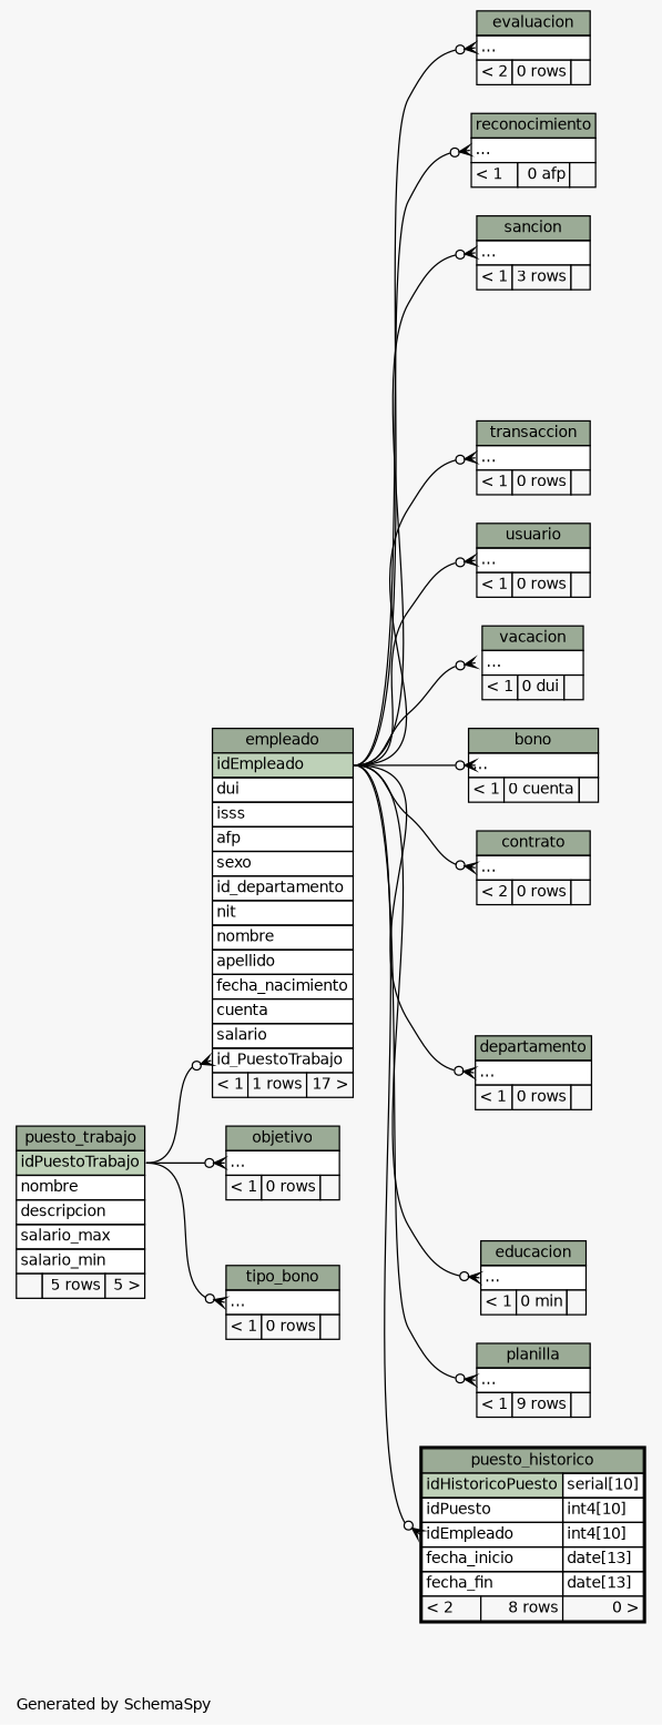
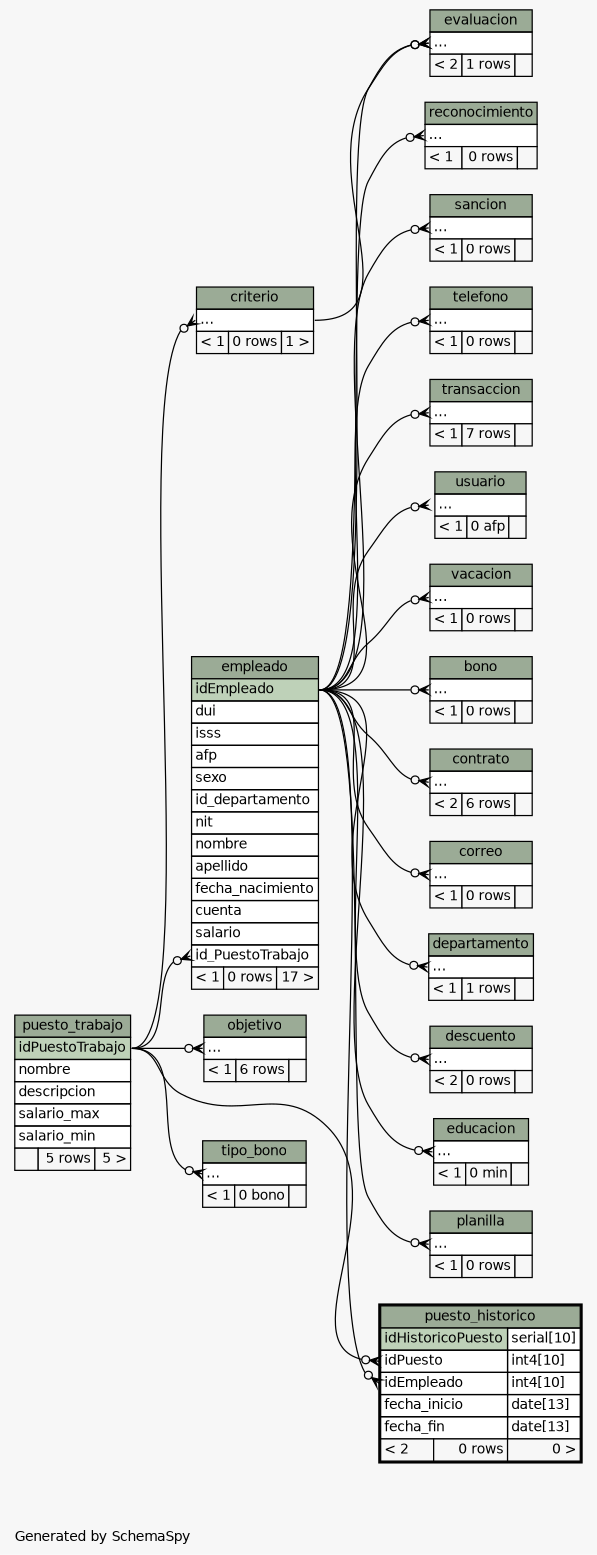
  digraph {
    bgcolor="#f7f7f7"
    fontname=Helvetica
    fontsize=11
    label="\nGenerated by SchemaSpy"
    labeljust=l
    nodesep=0.18
    rankdir=RL
    ranksep=0.46
    node [fontname=Helvetica fontsize=11 shape=plaintext]
    edge [arrowhead=none arrowsize=0.8 arrowtail=crowodot dir=back headport="idEmpleado:e" tailport="elipses:w"]
-   n1 [label=<     <TABLE BORDER="0" CELLBORDER="1" CELLSPACING="0" BGCOLOR="#ffffff">       <TR><TD COLSPAN="3" BGCOLOR="#9bab96" ALIGN="CENTER">bono</TD></TR>       <TR><TD PORT="elipses" COLSPAN="3" ALIGN="LEFT">...</TD></TR>       <TR><TD ALIGN="LEFT" BGCOLOR="#f7f7f7">&lt; 1</TD><TD ALIGN="RIGHT" BGCOLOR="#f7f7f7">0 cuenta</TD><TD ALIGN="RIGHT" BGCOLOR="#f7f7f7">  </TD></TR>     </TABLE>>]
-   n2 [label=<     <TABLE BORDER="0" CELLBORDER="1" CELLSPACING="0" BGCOLOR="#ffffff">       <TR><TD COLSPAN="3" BGCOLOR="#9bab96" ALIGN="CENTER">empleado</TD></TR>       <TR><TD PORT="idEmpleado" COLSPAN="3" BGCOLOR="#bed1b8" ALIGN="LEFT">idEmpleado</TD></TR>       <TR><TD PORT="dui" COLSPAN="3" ALIGN="LEFT">dui</TD></TR>       <TR><TD PORT="isss" COLSPAN="3" ALIGN="LEFT">isss</TD></TR>       <TR><TD PORT="afp" COLSPAN="3" ALIGN="LEFT">afp</TD></TR>       <TR><TD PORT="sexo" COLSPAN="3" ALIGN="LEFT">sexo</TD></TR>       <TR><TD PORT="id_departamento" COLSPAN="3" ALIGN="LEFT">id_departamento</TD></TR>       <TR><TD PORT="nit" COLSPAN="3" ALIGN="LEFT">nit</TD></TR>       <TR><TD PORT="nombre" COLSPAN="3" ALIGN="LEFT">nombre</TD></TR>       <TR><TD PORT="apellido" COLSPAN="3" ALIGN="LEFT">apellido</TD></TR>       <TR><TD PORT="fecha_nacimiento" COLSPAN="3" ALIGN="LEFT">fecha_nacimiento</TD></TR>       <TR><TD PORT="cuenta" COLSPAN="3" ALIGN="LEFT">cuenta</TD></TR>       <TR><TD PORT="salario" COLSPAN="3" ALIGN="LEFT">salario</TD></TR>       <TR><TD PORT="id_PuestoTrabajo" COLSPAN="3" ALIGN="LEFT">id_PuestoTrabajo</TD></TR>       <TR><TD ALIGN="LEFT" BGCOLOR="#f7f7f7">&lt; 1</TD><TD ALIGN="RIGHT" BGCOLOR="#f7f7f7">1 rows</TD><TD ALIGN="RIGHT" BGCOLOR="#f7f7f7">17 &gt;</TD></TR>     </TABLE>>]
+   n1 [label=<     <TABLE BORDER="0" CELLBORDER="1" CELLSPACING="0" BGCOLOR="#ffffff">       <TR><TD COLSPAN="3" BGCOLOR="#9bab96" ALIGN="CENTER">bono</TD></TR>       <TR><TD PORT="elipses" COLSPAN="3" ALIGN="LEFT">...</TD></TR>       <TR><TD ALIGN="LEFT" BGCOLOR="#f7f7f7">&lt; 1</TD><TD ALIGN="RIGHT" BGCOLOR="#f7f7f7">0 rows</TD><TD ALIGN="RIGHT" BGCOLOR="#f7f7f7">  </TD></TR>     </TABLE>>]
+   n2 [label=<     <TABLE BORDER="0" CELLBORDER="1" CELLSPACING="0" BGCOLOR="#ffffff">       <TR><TD COLSPAN="3" BGCOLOR="#9bab96" ALIGN="CENTER">empleado</TD></TR>       <TR><TD PORT="idEmpleado" COLSPAN="3" BGCOLOR="#bed1b8" ALIGN="LEFT">idEmpleado</TD></TR>       <TR><TD PORT="dui" COLSPAN="3" ALIGN="LEFT">dui</TD></TR>       <TR><TD PORT="isss" COLSPAN="3" ALIGN="LEFT">isss</TD></TR>       <TR><TD PORT="afp" COLSPAN="3" ALIGN="LEFT">afp</TD></TR>       <TR><TD PORT="sexo" COLSPAN="3" ALIGN="LEFT">sexo</TD></TR>       <TR><TD PORT="id_departamento" COLSPAN="3" ALIGN="LEFT">id_departamento</TD></TR>       <TR><TD PORT="nit" COLSPAN="3" ALIGN="LEFT">nit</TD></TR>       <TR><TD PORT="nombre" COLSPAN="3" ALIGN="LEFT">nombre</TD></TR>       <TR><TD PORT="apellido" COLSPAN="3" ALIGN="LEFT">apellido</TD></TR>       <TR><TD PORT="fecha_nacimiento" COLSPAN="3" ALIGN="LEFT">fecha_nacimiento</TD></TR>       <TR><TD PORT="cuenta" COLSPAN="3" ALIGN="LEFT">cuenta</TD></TR>       <TR><TD PORT="salario" COLSPAN="3" ALIGN="LEFT">salario</TD></TR>       <TR><TD PORT="id_PuestoTrabajo" COLSPAN="3" ALIGN="LEFT">id_PuestoTrabajo</TD></TR>       <TR><TD ALIGN="LEFT" BGCOLOR="#f7f7f7">&lt; 1</TD><TD ALIGN="RIGHT" BGCOLOR="#f7f7f7">0 rows</TD><TD ALIGN="RIGHT" BGCOLOR="#f7f7f7">17 &gt;</TD></TR>     </TABLE>>]
    n3 [label=<     <TABLE BORDER="0" CELLBORDER="1" CELLSPACING="0" BGCOLOR="#ffffff">       <TR><TD COLSPAN="3" BGCOLOR="#9bab96" ALIGN="CENTER">puesto_trabajo</TD></TR>       <TR><TD PORT="idPuestoTrabajo" COLSPAN="3" BGCOLOR="#bed1b8" ALIGN="LEFT">idPuestoTrabajo</TD></TR>       <TR><TD PORT="nombre" COLSPAN="3" ALIGN="LEFT">nombre</TD></TR>       <TR><TD PORT="descripcion" COLSPAN="3" ALIGN="LEFT">descripcion</TD></TR>       <TR><TD PORT="salario_max" COLSPAN="3" ALIGN="LEFT">salario_max</TD></TR>       <TR><TD PORT="salario_min" COLSPAN="3" ALIGN="LEFT">salario_min</TD></TR>       <TR><TD ALIGN="LEFT" BGCOLOR="#f7f7f7">  </TD><TD ALIGN="RIGHT" BGCOLOR="#f7f7f7">5 rows</TD><TD ALIGN="RIGHT" BGCOLOR="#f7f7f7">5 &gt;</TD></TR>     </TABLE>>]
-   n4 [label=<     <TABLE BORDER="0" CELLBORDER="1" CELLSPACING="0" BGCOLOR="#ffffff">       <TR><TD COLSPAN="3" BGCOLOR="#9bab96" ALIGN="CENTER">contrato</TD></TR>       <TR><TD PORT="elipses" COLSPAN="3" ALIGN="LEFT">...</TD></TR>       <TR><TD ALIGN="LEFT" BGCOLOR="#f7f7f7">&lt; 2</TD><TD ALIGN="RIGHT" BGCOLOR="#f7f7f7">0 rows</TD><TD ALIGN="RIGHT" BGCOLOR="#f7f7f7">  </TD></TR>     </TABLE>>]
-   n7 [label=<     <TABLE BORDER="0" CELLBORDER="1" CELLSPACING="0" BGCOLOR="#ffffff">       <TR><TD COLSPAN="3" BGCOLOR="#9bab96" ALIGN="CENTER">departamento</TD></TR>       <TR><TD PORT="elipses" COLSPAN="3" ALIGN="LEFT">...</TD></TR>       <TR><TD ALIGN="LEFT" BGCOLOR="#f7f7f7">&lt; 1</TD><TD ALIGN="RIGHT" BGCOLOR="#f7f7f7">0 rows</TD><TD ALIGN="RIGHT" BGCOLOR="#f7f7f7">  </TD></TR>     </TABLE>>]
+   n4 [label=<     <TABLE BORDER="0" CELLBORDER="1" CELLSPACING="0" BGCOLOR="#ffffff">       <TR><TD COLSPAN="3" BGCOLOR="#9bab96" ALIGN="CENTER">contrato</TD></TR>       <TR><TD PORT="elipses" COLSPAN="3" ALIGN="LEFT">...</TD></TR>       <TR><TD ALIGN="LEFT" BGCOLOR="#f7f7f7">&lt; 2</TD><TD ALIGN="RIGHT" BGCOLOR="#f7f7f7">6 rows</TD><TD ALIGN="RIGHT" BGCOLOR="#f7f7f7">  </TD></TR>     </TABLE>>]
+   n5 [label=<     <TABLE BORDER="0" CELLBORDER="1" CELLSPACING="0" BGCOLOR="#ffffff">       <TR><TD COLSPAN="3" BGCOLOR="#9bab96" ALIGN="CENTER">correo</TD></TR>       <TR><TD PORT="elipses" COLSPAN="3" ALIGN="LEFT">...</TD></TR>       <TR><TD ALIGN="LEFT" BGCOLOR="#f7f7f7">&lt; 1</TD><TD ALIGN="RIGHT" BGCOLOR="#f7f7f7">0 rows</TD><TD ALIGN="RIGHT" BGCOLOR="#f7f7f7">  </TD></TR>     </TABLE>>]
+   n6 [label=<     <TABLE BORDER="0" CELLBORDER="1" CELLSPACING="0" BGCOLOR="#ffffff">       <TR><TD COLSPAN="3" BGCOLOR="#9bab96" ALIGN="CENTER">criterio</TD></TR>       <TR><TD PORT="elipses" COLSPAN="3" ALIGN="LEFT">...</TD></TR>       <TR><TD ALIGN="LEFT" BGCOLOR="#f7f7f7">&lt; 1</TD><TD ALIGN="RIGHT" BGCOLOR="#f7f7f7">0 rows</TD><TD ALIGN="RIGHT" BGCOLOR="#f7f7f7">1 &gt;</TD></TR>     </TABLE>>]
+   n7 [label=<     <TABLE BORDER="0" CELLBORDER="1" CELLSPACING="0" BGCOLOR="#ffffff">       <TR><TD COLSPAN="3" BGCOLOR="#9bab96" ALIGN="CENTER">departamento</TD></TR>       <TR><TD PORT="elipses" COLSPAN="3" ALIGN="LEFT">...</TD></TR>       <TR><TD ALIGN="LEFT" BGCOLOR="#f7f7f7">&lt; 1</TD><TD ALIGN="RIGHT" BGCOLOR="#f7f7f7">1 rows</TD><TD ALIGN="RIGHT" BGCOLOR="#f7f7f7">  </TD></TR>     </TABLE>>]
+   n8 [label=<     <TABLE BORDER="0" CELLBORDER="1" CELLSPACING="0" BGCOLOR="#ffffff">       <TR><TD COLSPAN="3" BGCOLOR="#9bab96" ALIGN="CENTER">descuento</TD></TR>       <TR><TD PORT="elipses" COLSPAN="3" ALIGN="LEFT">...</TD></TR>       <TR><TD ALIGN="LEFT" BGCOLOR="#f7f7f7">&lt; 2</TD><TD ALIGN="RIGHT" BGCOLOR="#f7f7f7">0 rows</TD><TD ALIGN="RIGHT" BGCOLOR="#f7f7f7">  </TD></TR>     </TABLE>>]
    n9 [label=<     <TABLE BORDER="0" CELLBORDER="1" CELLSPACING="0" BGCOLOR="#ffffff">       <TR><TD COLSPAN="3" BGCOLOR="#9bab96" ALIGN="CENTER">educacion</TD></TR>       <TR><TD PORT="elipses" COLSPAN="3" ALIGN="LEFT">...</TD></TR>       <TR><TD ALIGN="LEFT" BGCOLOR="#f7f7f7">&lt; 1</TD><TD ALIGN="RIGHT" BGCOLOR="#f7f7f7">0 min</TD><TD ALIGN="RIGHT" BGCOLOR="#f7f7f7">  </TD></TR>     </TABLE>>]
-   n10 [label=<     <TABLE BORDER="0" CELLBORDER="1" CELLSPACING="0" BGCOLOR="#ffffff">       <TR><TD COLSPAN="3" BGCOLOR="#9bab96" ALIGN="CENTER">evaluacion</TD></TR>       <TR><TD PORT="elipses" COLSPAN="3" ALIGN="LEFT">...</TD></TR>       <TR><TD ALIGN="LEFT" BGCOLOR="#f7f7f7">&lt; 2</TD><TD ALIGN="RIGHT" BGCOLOR="#f7f7f7">0 rows</TD><TD ALIGN="RIGHT" BGCOLOR="#f7f7f7">  </TD></TR>     </TABLE>>]
-   n11 [label=<     <TABLE BORDER="0" CELLBORDER="1" CELLSPACING="0" BGCOLOR="#ffffff">       <TR><TD COLSPAN="3" BGCOLOR="#9bab96" ALIGN="CENTER">objetivo</TD></TR>       <TR><TD PORT="elipses" COLSPAN="3" ALIGN="LEFT">...</TD></TR>       <TR><TD ALIGN="LEFT" BGCOLOR="#f7f7f7">&lt; 1</TD><TD ALIGN="RIGHT" BGCOLOR="#f7f7f7">0 rows</TD><TD ALIGN="RIGHT" BGCOLOR="#f7f7f7">  </TD></TR>     </TABLE>>]
-   n12 [label=<     <TABLE BORDER="0" CELLBORDER="1" CELLSPACING="0" BGCOLOR="#ffffff">       <TR><TD COLSPAN="3" BGCOLOR="#9bab96" ALIGN="CENTER">planilla</TD></TR>       <TR><TD PORT="elipses" COLSPAN="3" ALIGN="LEFT">...</TD></TR>       <TR><TD ALIGN="LEFT" BGCOLOR="#f7f7f7">&lt; 1</TD><TD ALIGN="RIGHT" BGCOLOR="#f7f7f7">9 rows</TD><TD ALIGN="RIGHT" BGCOLOR="#f7f7f7">  </TD></TR>     </TABLE>>]
-   n13 [label=<     <TABLE BORDER="2" CELLBORDER="1" CELLSPACING="0" BGCOLOR="#ffffff">       <TR><TD COLSPAN="3" BGCOLOR="#9bab96" ALIGN="CENTER">puesto_historico</TD></TR>       <TR><TD PORT="idHistoricoPuesto" COLSPAN="2" BGCOLOR="#bed1b8" ALIGN="LEFT">idHistoricoPuesto</TD><TD PORT="idHistoricoPuesto.type" ALIGN="LEFT">serial[10]</TD></TR>       <TR><TD PORT="idPuesto" COLSPAN="2" ALIGN="LEFT">idPuesto</TD><TD PORT="idPuesto.type" ALIGN="LEFT">int4[10]</TD></TR>       <TR><TD PORT="idEmpleado" COLSPAN="2" ALIGN="LEFT">idEmpleado</TD><TD PORT="idEmpleado.type" ALIGN="LEFT">int4[10]</TD></TR>       <TR><TD PORT="fecha_inicio" COLSPAN="2" ALIGN="LEFT">fecha_inicio</TD><TD PORT="fecha_inicio.type" ALIGN="LEFT">date[13]</TD></TR>       <TR><TD PORT="fecha_fin" COLSPAN="2" ALIGN="LEFT">fecha_fin</TD><TD PORT="fecha_fin.type" ALIGN="LEFT">date[13]</TD></TR>       <TR><TD ALIGN="LEFT" BGCOLOR="#f7f7f7">&lt; 2</TD><TD ALIGN="RIGHT" BGCOLOR="#f7f7f7">8 rows</TD><TD ALIGN="RIGHT" BGCOLOR="#f7f7f7">0 &gt;</TD></TR>     </TABLE>>]
-   n14 [label=<     <TABLE BORDER="0" CELLBORDER="1" CELLSPACING="0" BGCOLOR="#ffffff">       <TR><TD COLSPAN="3" BGCOLOR="#9bab96" ALIGN="CENTER">reconocimiento</TD></TR>       <TR><TD PORT="elipses" COLSPAN="3" ALIGN="LEFT">...</TD></TR>       <TR><TD ALIGN="LEFT" BGCOLOR="#f7f7f7">&lt; 1</TD><TD ALIGN="RIGHT" BGCOLOR="#f7f7f7">0 afp</TD><TD ALIGN="RIGHT" BGCOLOR="#f7f7f7">  </TD></TR>     </TABLE>>]
-   n15 [label=<     <TABLE BORDER="0" CELLBORDER="1" CELLSPACING="0" BGCOLOR="#ffffff">       <TR><TD COLSPAN="3" BGCOLOR="#9bab96" ALIGN="CENTER">sancion</TD></TR>       <TR><TD PORT="elipses" COLSPAN="3" ALIGN="LEFT">...</TD></TR>       <TR><TD ALIGN="LEFT" BGCOLOR="#f7f7f7">&lt; 1</TD><TD ALIGN="RIGHT" BGCOLOR="#f7f7f7">3 rows</TD><TD ALIGN="RIGHT" BGCOLOR="#f7f7f7">  </TD></TR>     </TABLE>>]
-   n17 [label=<     <TABLE BORDER="0" CELLBORDER="1" CELLSPACING="0" BGCOLOR="#ffffff">       <TR><TD COLSPAN="3" BGCOLOR="#9bab96" ALIGN="CENTER">tipo_bono</TD></TR>       <TR><TD PORT="elipses" COLSPAN="3" ALIGN="LEFT">...</TD></TR>       <TR><TD ALIGN="LEFT" BGCOLOR="#f7f7f7">&lt; 1</TD><TD ALIGN="RIGHT" BGCOLOR="#f7f7f7">0 rows</TD><TD ALIGN="RIGHT" BGCOLOR="#f7f7f7">  </TD></TR>     </TABLE>>]
-   n18 [label=<     <TABLE BORDER="0" CELLBORDER="1" CELLSPACING="0" BGCOLOR="#ffffff">       <TR><TD COLSPAN="3" BGCOLOR="#9bab96" ALIGN="CENTER">transaccion</TD></TR>       <TR><TD PORT="elipses" COLSPAN="3" ALIGN="LEFT">...</TD></TR>       <TR><TD ALIGN="LEFT" BGCOLOR="#f7f7f7">&lt; 1</TD><TD ALIGN="RIGHT" BGCOLOR="#f7f7f7">0 rows</TD><TD ALIGN="RIGHT" BGCOLOR="#f7f7f7">  </TD></TR>     </TABLE>>]
-   n19 [label=<     <TABLE BORDER="0" CELLBORDER="1" CELLSPACING="0" BGCOLOR="#ffffff">       <TR><TD COLSPAN="3" BGCOLOR="#9bab96" ALIGN="CENTER">usuario</TD></TR>       <TR><TD PORT="elipses" COLSPAN="3" ALIGN="LEFT">...</TD></TR>       <TR><TD ALIGN="LEFT" BGCOLOR="#f7f7f7">&lt; 1</TD><TD ALIGN="RIGHT" BGCOLOR="#f7f7f7">0 rows</TD><TD ALIGN="RIGHT" BGCOLOR="#f7f7f7">  </TD></TR>     </TABLE>>]
-   n20 [label=<     <TABLE BORDER="0" CELLBORDER="1" CELLSPACING="0" BGCOLOR="#ffffff">       <TR><TD COLSPAN="3" BGCOLOR="#9bab96" ALIGN="CENTER">vacacion</TD></TR>       <TR><TD PORT="elipses" COLSPAN="3" ALIGN="LEFT">...</TD></TR>       <TR><TD ALIGN="LEFT" BGCOLOR="#f7f7f7">&lt; 1</TD><TD ALIGN="RIGHT" BGCOLOR="#f7f7f7">0 dui</TD><TD ALIGN="RIGHT" BGCOLOR="#f7f7f7">  </TD></TR>     </TABLE>>]
+   n10 [label=<     <TABLE BORDER="0" CELLBORDER="1" CELLSPACING="0" BGCOLOR="#ffffff">       <TR><TD COLSPAN="3" BGCOLOR="#9bab96" ALIGN="CENTER">evaluacion</TD></TR>       <TR><TD PORT="elipses" COLSPAN="3" ALIGN="LEFT">...</TD></TR>       <TR><TD ALIGN="LEFT" BGCOLOR="#f7f7f7">&lt; 2</TD><TD ALIGN="RIGHT" BGCOLOR="#f7f7f7">1 rows</TD><TD ALIGN="RIGHT" BGCOLOR="#f7f7f7">  </TD></TR>     </TABLE>>]
+   n11 [label=<     <TABLE BORDER="0" CELLBORDER="1" CELLSPACING="0" BGCOLOR="#ffffff">       <TR><TD COLSPAN="3" BGCOLOR="#9bab96" ALIGN="CENTER">objetivo</TD></TR>       <TR><TD PORT="elipses" COLSPAN="3" ALIGN="LEFT">...</TD></TR>       <TR><TD ALIGN="LEFT" BGCOLOR="#f7f7f7">&lt; 1</TD><TD ALIGN="RIGHT" BGCOLOR="#f7f7f7">6 rows</TD><TD ALIGN="RIGHT" BGCOLOR="#f7f7f7">  </TD></TR>     </TABLE>>]
+   n12 [label=<     <TABLE BORDER="0" CELLBORDER="1" CELLSPACING="0" BGCOLOR="#ffffff">       <TR><TD COLSPAN="3" BGCOLOR="#9bab96" ALIGN="CENTER">planilla</TD></TR>       <TR><TD PORT="elipses" COLSPAN="3" ALIGN="LEFT">...</TD></TR>       <TR><TD ALIGN="LEFT" BGCOLOR="#f7f7f7">&lt; 1</TD><TD ALIGN="RIGHT" BGCOLOR="#f7f7f7">0 rows</TD><TD ALIGN="RIGHT" BGCOLOR="#f7f7f7">  </TD></TR>     </TABLE>>]
+   n13 [label=<     <TABLE BORDER="2" CELLBORDER="1" CELLSPACING="0" BGCOLOR="#ffffff">       <TR><TD COLSPAN="3" BGCOLOR="#9bab96" ALIGN="CENTER">puesto_historico</TD></TR>       <TR><TD PORT="idHistoricoPuesto" COLSPAN="2" BGCOLOR="#bed1b8" ALIGN="LEFT">idHistoricoPuesto</TD><TD PORT="idHistoricoPuesto.type" ALIGN="LEFT">serial[10]</TD></TR>       <TR><TD PORT="idPuesto" COLSPAN="2" ALIGN="LEFT">idPuesto</TD><TD PORT="idPuesto.type" ALIGN="LEFT">int4[10]</TD></TR>       <TR><TD PORT="idEmpleado" COLSPAN="2" ALIGN="LEFT">idEmpleado</TD><TD PORT="idEmpleado.type" ALIGN="LEFT">int4[10]</TD></TR>       <TR><TD PORT="fecha_inicio" COLSPAN="2" ALIGN="LEFT">fecha_inicio</TD><TD PORT="fecha_inicio.type" ALIGN="LEFT">date[13]</TD></TR>       <TR><TD PORT="fecha_fin" COLSPAN="2" ALIGN="LEFT">fecha_fin</TD><TD PORT="fecha_fin.type" ALIGN="LEFT">date[13]</TD></TR>       <TR><TD ALIGN="LEFT" BGCOLOR="#f7f7f7">&lt; 2</TD><TD ALIGN="RIGHT" BGCOLOR="#f7f7f7">0 rows</TD><TD ALIGN="RIGHT" BGCOLOR="#f7f7f7">0 &gt;</TD></TR>     </TABLE>>]
+   n14 [label=<     <TABLE BORDER="0" CELLBORDER="1" CELLSPACING="0" BGCOLOR="#ffffff">       <TR><TD COLSPAN="3" BGCOLOR="#9bab96" ALIGN="CENTER">reconocimiento</TD></TR>       <TR><TD PORT="elipses" COLSPAN="3" ALIGN="LEFT">...</TD></TR>       <TR><TD ALIGN="LEFT" BGCOLOR="#f7f7f7">&lt; 1</TD><TD ALIGN="RIGHT" BGCOLOR="#f7f7f7">0 rows</TD><TD ALIGN="RIGHT" BGCOLOR="#f7f7f7">  </TD></TR>     </TABLE>>]
+   n15 [label=<     <TABLE BORDER="0" CELLBORDER="1" CELLSPACING="0" BGCOLOR="#ffffff">       <TR><TD COLSPAN="3" BGCOLOR="#9bab96" ALIGN="CENTER">sancion</TD></TR>       <TR><TD PORT="elipses" COLSPAN="3" ALIGN="LEFT">...</TD></TR>       <TR><TD ALIGN="LEFT" BGCOLOR="#f7f7f7">&lt; 1</TD><TD ALIGN="RIGHT" BGCOLOR="#f7f7f7">0 rows</TD><TD ALIGN="RIGHT" BGCOLOR="#f7f7f7">  </TD></TR>     </TABLE>>]
+   n16 [label=<     <TABLE BORDER="0" CELLBORDER="1" CELLSPACING="0" BGCOLOR="#ffffff">       <TR><TD COLSPAN="3" BGCOLOR="#9bab96" ALIGN="CENTER">telefono</TD></TR>       <TR><TD PORT="elipses" COLSPAN="3" ALIGN="LEFT">...</TD></TR>       <TR><TD ALIGN="LEFT" BGCOLOR="#f7f7f7">&lt; 1</TD><TD ALIGN="RIGHT" BGCOLOR="#f7f7f7">0 rows</TD><TD ALIGN="RIGHT" BGCOLOR="#f7f7f7">  </TD></TR>     </TABLE>>]
+   n17 [label=<     <TABLE BORDER="0" CELLBORDER="1" CELLSPACING="0" BGCOLOR="#ffffff">       <TR><TD COLSPAN="3" BGCOLOR="#9bab96" ALIGN="CENTER">tipo_bono</TD></TR>       <TR><TD PORT="elipses" COLSPAN="3" ALIGN="LEFT">...</TD></TR>       <TR><TD ALIGN="LEFT" BGCOLOR="#f7f7f7">&lt; 1</TD><TD ALIGN="RIGHT" BGCOLOR="#f7f7f7">0 bono</TD><TD ALIGN="RIGHT" BGCOLOR="#f7f7f7">  </TD></TR>     </TABLE>>]
+   n18 [label=<     <TABLE BORDER="0" CELLBORDER="1" CELLSPACING="0" BGCOLOR="#ffffff">       <TR><TD COLSPAN="3" BGCOLOR="#9bab96" ALIGN="CENTER">transaccion</TD></TR>       <TR><TD PORT="elipses" COLSPAN="3" ALIGN="LEFT">...</TD></TR>       <TR><TD ALIGN="LEFT" BGCOLOR="#f7f7f7">&lt; 1</TD><TD ALIGN="RIGHT" BGCOLOR="#f7f7f7">7 rows</TD><TD ALIGN="RIGHT" BGCOLOR="#f7f7f7">  </TD></TR>     </TABLE>>]
+   n19 [label=<     <TABLE BORDER="0" CELLBORDER="1" CELLSPACING="0" BGCOLOR="#ffffff">       <TR><TD COLSPAN="3" BGCOLOR="#9bab96" ALIGN="CENTER">usuario</TD></TR>       <TR><TD PORT="elipses" COLSPAN="3" ALIGN="LEFT">...</TD></TR>       <TR><TD ALIGN="LEFT" BGCOLOR="#f7f7f7">&lt; 1</TD><TD ALIGN="RIGHT" BGCOLOR="#f7f7f7">0 afp</TD><TD ALIGN="RIGHT" BGCOLOR="#f7f7f7">  </TD></TR>     </TABLE>>]
+   n20 [label=<     <TABLE BORDER="0" CELLBORDER="1" CELLSPACING="0" BGCOLOR="#ffffff">       <TR><TD COLSPAN="3" BGCOLOR="#9bab96" ALIGN="CENTER">vacacion</TD></TR>       <TR><TD PORT="elipses" COLSPAN="3" ALIGN="LEFT">...</TD></TR>       <TR><TD ALIGN="LEFT" BGCOLOR="#f7f7f7">&lt; 1</TD><TD ALIGN="RIGHT" BGCOLOR="#f7f7f7">0 rows</TD><TD ALIGN="RIGHT" BGCOLOR="#f7f7f7">  </TD></TR>     </TABLE>>]
    n1 -> n2
    n2 -> n3 [headport="idPuestoTrabajo:e" tailport="id_PuestoTrabajo:w"]
    n4 -> n2
+   n5 -> n2
+   n6 -> n3 [headport="idPuestoTrabajo:e"]
    n7 -> n2
+   n8 -> n2
    n9 -> n2
    n10 -> n2
+   n10 -> n6 [headport="elipses:e"]
    n11 -> n3 [headport="idPuestoTrabajo:e"]
    n12 -> n2
    n13 -> n2 [tailport="idEmpleado:w"]
+   n13 -> n3 [headport="idPuestoTrabajo:e" tailport="idPuesto:w"]
    n14 -> n2
    n15 -> n2
+   n16 -> n2
    n17 -> n3 [headport="idPuestoTrabajo:e"]
    n18 -> n2
    n19 -> n2
    n20 -> n2
  }
